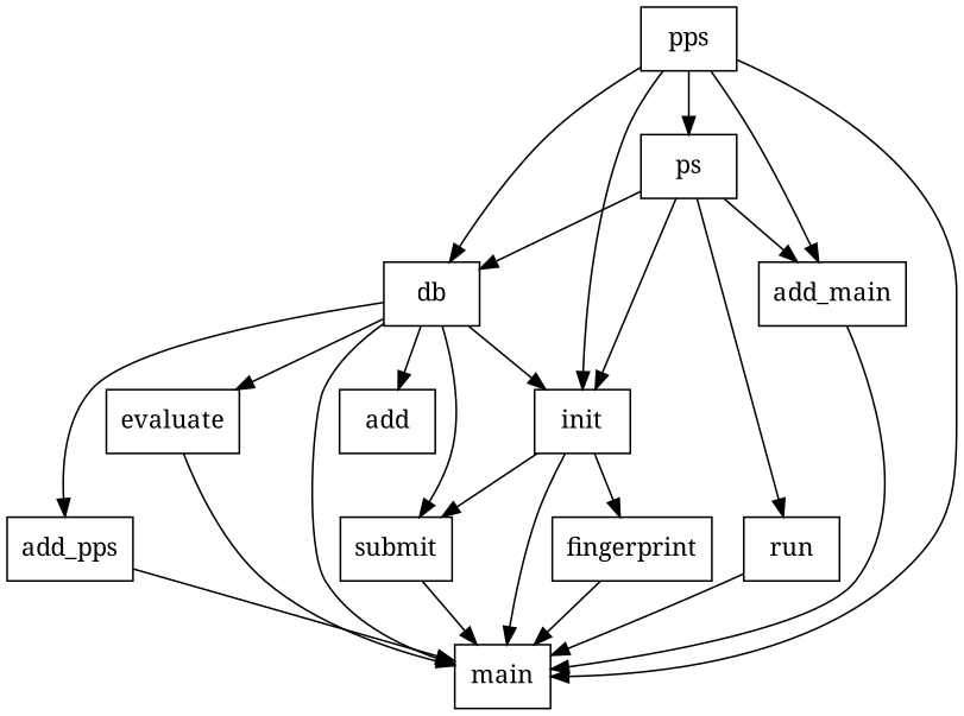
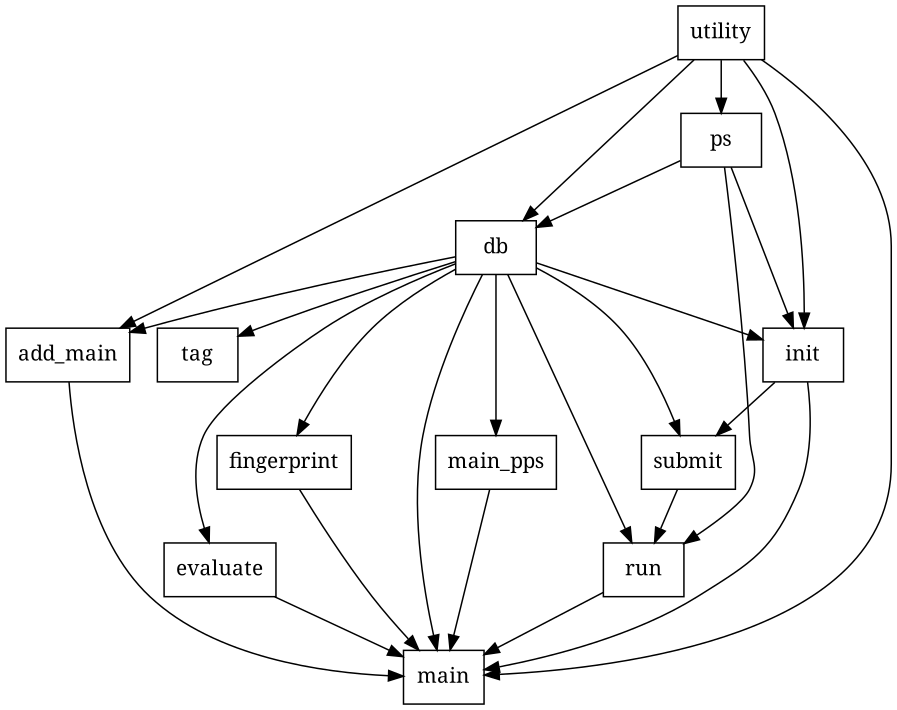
  digraph {
    fontname="Noto Serif"
    node [fontname="Noto Serif" shape=box]
    edge [fontname="Noto Serif"]
    db
-   add_pps
+   add_pps [label=main_pps]
    n3 [label=add_main]
    evaluate
    fingerprint
    init
    run
-   tag [label=add]
+   tag
    submit
    main
-   utility [label=pps]
+   utility
    ps
    db -> add_pps
-   ps -> n3
+   db -> n3
    db -> evaluate
-   init -> fingerprint
+   db -> fingerprint
    db -> init
+   db -> run
    db -> tag
    db -> submit
    db -> main
    add_pps -> main
    n3 -> main
    evaluate -> main
    fingerprint -> main
    init -> submit
    init -> main
    run -> main
-   submit -> main
+   submit -> run
    utility -> db
    utility -> n3
    utility -> init
    utility -> main
    utility -> ps
    ps -> db
    ps -> init
    ps -> run
  }
